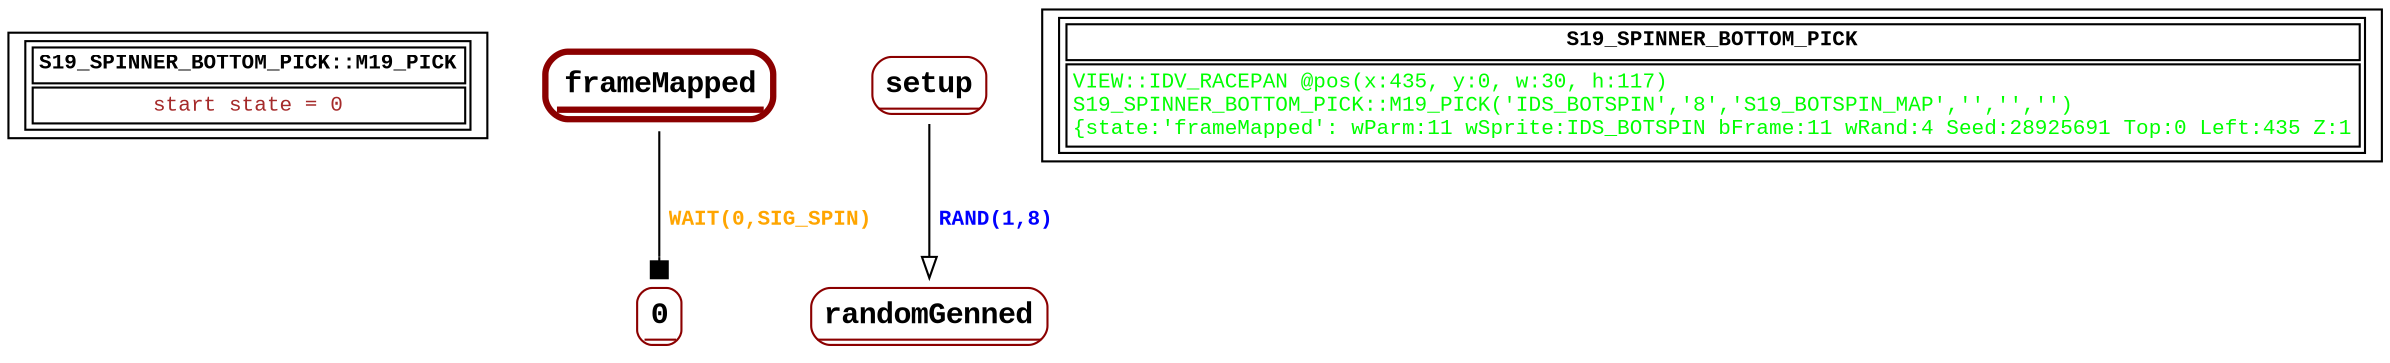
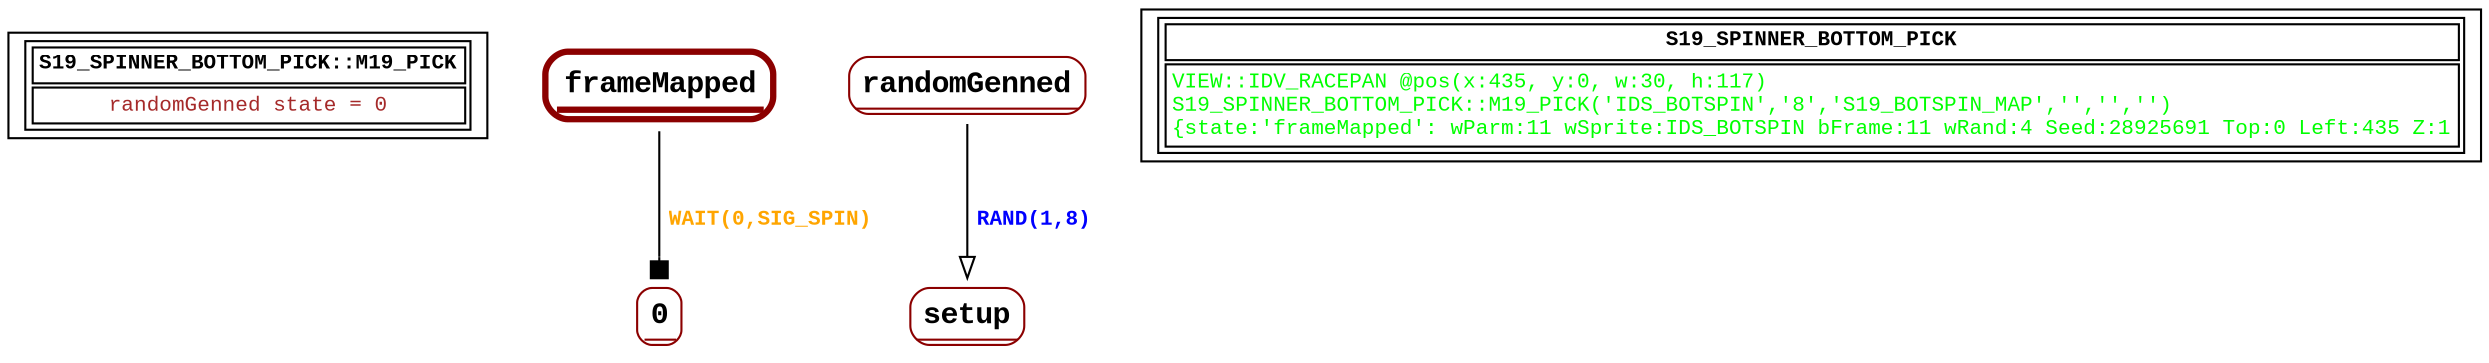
  digraph {
    fontname="Courier New"
    node [fontname="Courier New" fontsize=14 shape=none]
    edge [fontname="Courier New" fontsize=10]
-   n1 [fontsize=10 label=< <table border="1"><tr><td><b>S19_SPINNER_BOTTOM_PICK::M19_PICK<br align="left"/></b></td></tr> <tr><td><font point-size="10" color ="brown">start state = 0<br align="left"/></font></td></tr></table>> shape=record]
+   n1 [fontsize=10 label=< <table border="1"><tr><td><b>S19_SPINNER_BOTTOM_PICK::M19_PICK<br align="left"/></b></td></tr> <tr><td><font point-size="10" color ="brown">randomGenned state = 0<br align="left"/></font></td></tr></table>> shape=record]
    n2 [label=< <table border="1" color="darkred" style="rounded"><tr><td sides="b"><b>0<br align="left"/></b></td></tr> </table>>]
    n3 [label=< <table border="1" color="darkred" style="rounded"><tr><td sides="b"><b>setup<br align="left"/></b></td></tr> </table>>]
    n4 [label=< <table border="1" color="darkred" style="rounded"><tr><td sides="b"><b>randomGenned<br align="left"/></b></td></tr> </table>>]
    n5 [label=< <table border="3" color="darkred" style="rounded"><tr><td sides="b"><b>frameMapped<br align="left"/></b></td></tr> </table>>]
    n6 [fontsize=10 label=< <table border="1"><tr><td><b>S19_SPINNER_BOTTOM_PICK<br align="left"/></b></td></tr> <tr><td><font point-size="10" color ="green">VIEW::IDV_RACEPAN @pos(x:435, y:0, w:30, h:117)<br align="left"/>S19_SPINNER_BOTTOM_PICK::M19_PICK(&apos;IDS_BOTSPIN&apos;,&apos;8&apos;,&apos;S19_BOTSPIN_MAP&apos;,&apos;&apos;,&apos;&apos;,&apos;&apos;)<br align="left"/>			&#123;state:&apos;frameMapped&apos;: wParm:11 wSprite:IDS_BOTSPIN bFrame:11 wRand:4 Seed:28925691 Top:0 Left:435 Z:1<br align="left"/></font></td></tr></table>> shape=record]
-   n3 -> n4 [arrowhead=onormal fontcolor=blue label=< <table border="0"><tr><td><b>RAND(1,8)<br align="left"/></b></td></tr> </table>>]
+   n4 -> n3 [arrowhead=onormal fontcolor=blue label=< <table border="0"><tr><td><b>RAND(1,8)<br align="left"/></b></td></tr> </table>>]
    n5 -> n2 [arrowhead=box fontcolor=orange label=< <table border="0"><tr><td><b>WAIT(0,SIG_SPIN)<br align="left"/></b></td></tr> </table>>]
  }
